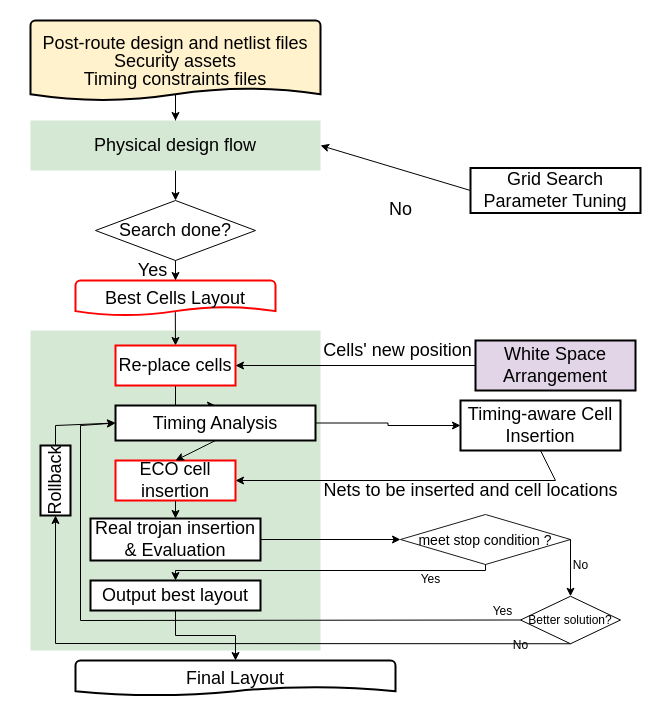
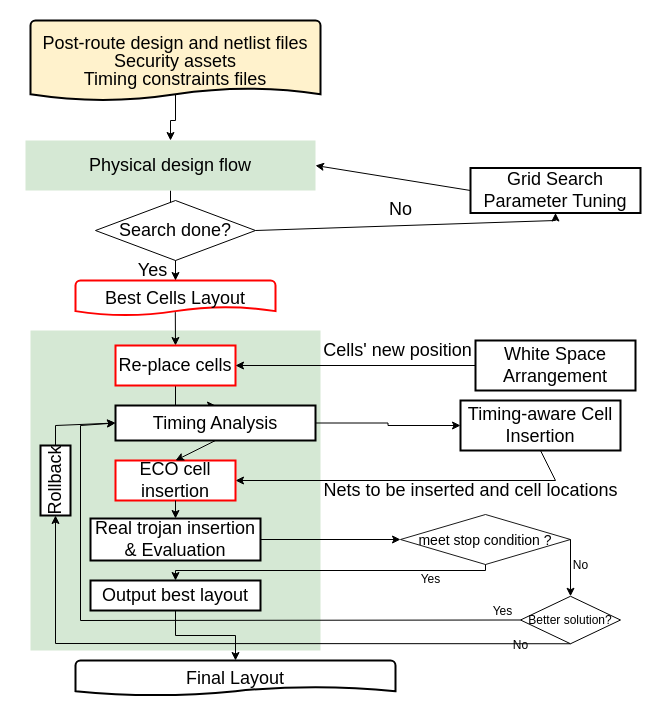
  <mxCell id="0" />
  <mxCell id="1" parent="0" />
  <mxCell id="2" value="" style="edgeStyle=orthogonalEdgeStyle;rounded=0;orthogonalLoop=1;jettySize=auto;html=1;exitX=0.5;exitY=0.875;exitDx=0;exitDy=0;exitPerimeter=0;fontSize=18;" edge="1" parent="1" source="3" target="5"><mxGeometry relative="1" as="geometry" /></mxCell>
  <mxCell id="3" value="&lt;p style=&quot;line-height: 100%; font-size: 18px;&quot;&gt;&lt;font style=&quot;font-size: 18px;&quot;&gt;Post-route design and netlist files&lt;br style=&quot;font-size: 18px;&quot;&gt;Security assets&lt;br style=&quot;font-size: 18px;&quot;&gt;Timing constraints files&lt;/font&gt;&lt;/p&gt;" style="strokeWidth=2;html=1;shape=mxgraph.flowchart.document2;whiteSpace=wrap;size=0.154;fontSize=18;fillColor=#fff2cc;strokeColor=#000000;" parent="1" vertex="1"><mxGeometry x="30" y="20" width="290" height="80" as="geometry" /></mxCell>
  <mxCell id="4" value="" style="edgeStyle=orthogonalEdgeStyle;rounded=0;orthogonalLoop=1;jettySize=auto;html=1;fontSize=18;" edge="1" parent="1" source="5" target="8"><mxGeometry relative="1" as="geometry" /></mxCell>
- <mxCell id="5" value="Physical design flow" style="whiteSpace=wrap;html=1;strokeWidth=2;fontSize=18;fillColor=#D5E8D4;strokeColor=none;" vertex="1" parent="1"><mxGeometry x="30" y="120" width="290" height="50" as="geometry" /></mxCell>
+ <mxCell id="5" value="Physical design flow" style="whiteSpace=wrap;html=1;strokeWidth=2;fontSize=18;fillColor=#D5E8D4;strokeColor=none;" vertex="1" parent="1"><mxGeometry x="25" y="140" width="290" height="50" as="geometry" /></mxCell>
  <mxCell id="6" value="Grid Search Parameter Tuning" style="whiteSpace=wrap;html=1;strokeWidth=2;fontSize=18;" vertex="1" parent="1"><mxGeometry x="470" y="167.5" width="170" height="45" as="geometry" /></mxCell>
  <mxCell id="7" value="" style="edgeStyle=orthogonalEdgeStyle;rounded=0;orthogonalLoop=1;jettySize=auto;html=1;fontSize=18;" edge="1" parent="1" source="8" target="14"><mxGeometry relative="1" as="geometry" /></mxCell>
  <mxCell id="8" value="Search done?" style="rhombus;whiteSpace=wrap;html=1;fontSize=18;" vertex="1" parent="1"><mxGeometry x="95" y="200" width="160" height="60" as="geometry" /></mxCell>
+ <mxCell id="9" value="" style="endArrow=classic;html=1;rounded=0;exitX=1;exitY=0.5;exitDx=0;exitDy=0;entryX=0.5;entryY=1;entryDx=0;entryDy=0;fontSize=18;" edge="1" parent="1" source="8" target="6"><mxGeometry width="50" height="50" relative="1" as="geometry"><mxPoint x="50" y="310" as="sourcePoint" /><mxPoint x="100" y="260" as="targetPoint" /><Array as="points"><mxPoint x="555" y="220" /></Array></mxGeometry></mxCell>
  <mxCell id="10" value="" style="whiteSpace=wrap;html=1;strokeWidth=2;fontSize=18;fillColor=#d5e8d4;strokeColor=none;" vertex="1" parent="1"><mxGeometry x="30" y="330" width="290" height="320" as="geometry" /></mxCell>
  <mxCell id="11" value="No" style="text;html=1;align=center;verticalAlign=middle;resizable=0;points=[];autosize=1;strokeColor=none;fillColor=none;fontSize=18;" vertex="1" parent="1"><mxGeometry x="375" y="189" width="50" height="40" as="geometry" /></mxCell>
  <mxCell id="12" value="Yes" style="text;html=1;align=center;verticalAlign=middle;resizable=0;points=[];autosize=1;strokeColor=none;fillColor=none;fontSize=18;" vertex="1" parent="1"><mxGeometry x="127" y="250" width="50" height="40" as="geometry" /></mxCell>
  <mxCell id="13" value="" style="edgeStyle=orthogonalEdgeStyle;rounded=0;orthogonalLoop=1;jettySize=auto;html=1;exitX=0.499;exitY=0.902;exitDx=0;exitDy=0;exitPerimeter=0;entryX=0.5;entryY=0;entryDx=0;entryDy=0;fontSize=18;" edge="1" parent="1" source="14" target="17"><mxGeometry relative="1" as="geometry" /></mxCell>
  <mxCell id="14" value="&lt;p style=&quot;line-height: 180%; font-size: 18px;&quot;&gt;&lt;span style=&quot;font-size: 18px;&quot;&gt;Best Cells Layout&lt;/span&gt;&lt;/p&gt;" style="strokeWidth=2;html=1;shape=mxgraph.flowchart.document2;whiteSpace=wrap;size=0.25;strokeColor=#FF0000;fontSize=18;" vertex="1" parent="1"><mxGeometry x="75" y="280" width="200" height="35" as="geometry" /></mxCell>
- <mxCell id="15" value="White Space Arrangement" style="whiteSpace=wrap;html=1;strokeWidth=2;fontSize=18;fillColor=#e1d5e7;" vertex="1" parent="1"><mxGeometry x="475" y="340" width="160" height="50" as="geometry" /></mxCell>
+ <mxCell id="15" value="White Space Arrangement" style="whiteSpace=wrap;html=1;strokeWidth=2;fontSize=18;" vertex="1" parent="1"><mxGeometry x="475" y="340" width="160" height="50" as="geometry" /></mxCell>
  <mxCell id="16" value="" style="edgeStyle=orthogonalEdgeStyle;rounded=0;orthogonalLoop=1;jettySize=auto;html=1;fontSize=18;" edge="1" parent="1" source="17" target="20"><mxGeometry relative="1" as="geometry" /></mxCell>
  <mxCell id="17" value="Re-place cells" style="whiteSpace=wrap;html=1;strokeWidth=2;strokeColor=#FF0000;fontSize=18;" vertex="1" parent="1"><mxGeometry x="115" y="345" width="120" height="40" as="geometry" /></mxCell>
  <mxCell id="18" value="" style="endArrow=classic;html=1;rounded=0;exitX=0;exitY=0.5;exitDx=0;exitDy=0;entryX=1;entryY=0.5;entryDx=0;entryDy=0;fontSize=18;" edge="1" parent="1" source="15" target="17"><mxGeometry width="50" height="50" relative="1" as="geometry"><mxPoint x="450" y="439.58" as="sourcePoint" /><mxPoint x="245.5" y="415" as="targetPoint" /></mxGeometry></mxCell>
  <mxCell id="19" value="" style="edgeStyle=orthogonalEdgeStyle;rounded=0;orthogonalLoop=1;jettySize=auto;html=1;fontSize=18;" edge="1" parent="1" source="20" target="21"><mxGeometry relative="1" as="geometry" /></mxCell>
  <mxCell id="20" value="Timing Analysis" style="whiteSpace=wrap;html=1;strokeColor=#000000;strokeWidth=2;fontSize=18;" vertex="1" parent="1"><mxGeometry x="115" y="405" width="200" height="35" as="geometry" /></mxCell>
  <mxCell id="21" value="Timing-aware Cell Insertion" style="whiteSpace=wrap;html=1;strokeColor=#000000;strokeWidth=2;fontSize=18;" vertex="1" parent="1"><mxGeometry x="460" y="400" width="160" height="50" as="geometry" /></mxCell>
  <mxCell id="22" value="" style="endArrow=classic;html=1;rounded=0;exitX=0;exitY=0.5;exitDx=0;exitDy=0;entryX=1;entryY=0.5;entryDx=0;entryDy=0;fontSize=18;" edge="1" parent="1" source="6" target="5"><mxGeometry width="50" height="50" relative="1" as="geometry"><mxPoint x="0" y="150" as="sourcePoint" /><mxPoint x="50" y="100" as="targetPoint" /></mxGeometry></mxCell>
  <mxCell id="23" value="" style="endArrow=classic;html=1;rounded=0;exitX=0.5;exitY=1;exitDx=0;exitDy=0;entryX=1;entryY=0.5;entryDx=0;entryDy=0;fontSize=18;" edge="1" parent="1" source="21" target="24"><mxGeometry width="50" height="50" relative="1" as="geometry"><mxPoint x="290" y="410" as="sourcePoint" /><mxPoint x="410" y="490" as="targetPoint" /><Array as="points"><mxPoint x="555" y="480" /></Array></mxGeometry></mxCell>
  <mxCell id="24" value="ECO cell insertion" style="whiteSpace=wrap;html=1;strokeColor=#FF0000;strokeWidth=2;fontSize=18;" vertex="1" parent="1"><mxGeometry x="115" y="460" width="120" height="40" as="geometry" /></mxCell>
  <mxCell id="25" value="Nets to be inserted and cell locations" style="text;html=1;align=center;verticalAlign=middle;resizable=0;points=[];autosize=1;strokeColor=none;fillColor=none;fontSize=18;" vertex="1" parent="1"><mxGeometry x="310" y="470" width="320" height="40" as="geometry" /></mxCell>
  <mxCell id="26" value="Real trojan insertion&lt;br style=&quot;font-size: 18px;&quot;&gt;&amp;amp; Evaluation" style="whiteSpace=wrap;html=1;strokeColor=#000000;strokeWidth=2;fontSize=18;" vertex="1" parent="1"><mxGeometry x="90" y="518" width="170" height="42" as="geometry" /></mxCell>
  <mxCell id="27" value="" style="endArrow=classic;html=1;rounded=0;exitX=0.5;exitY=1;exitDx=0;exitDy=0;entryX=0.5;entryY=0;entryDx=0;entryDy=0;fontSize=18;" edge="1" parent="1" source="20" target="24"><mxGeometry width="50" height="50" relative="1" as="geometry"><mxPoint x="290" y="550" as="sourcePoint" /><mxPoint x="340" y="500" as="targetPoint" /></mxGeometry></mxCell>
  <mxCell id="28" value="&lt;p style=&quot;text-align: justify; line-height: 60%;&quot;&gt;&lt;font style=&quot;font-size: 14px;&quot;&gt;meet stop condition ?&lt;/font&gt;&lt;/p&gt;" style="rhombus;whiteSpace=wrap;html=1;fontSize=18;opacity=90;align=center;" vertex="1" parent="1"><mxGeometry x="400" y="514" width="170" height="50" as="geometry" /></mxCell>
  <mxCell id="29" value="Cells' new position" style="text;html=1;align=center;verticalAlign=middle;resizable=0;points=[];autosize=1;strokeColor=none;fillColor=none;fontSize=18;" vertex="1" parent="1"><mxGeometry x="312" y="330" width="170" height="40" as="geometry" /></mxCell>
  <mxCell id="30" value="" style="endArrow=classic;html=1;rounded=0;exitX=0.5;exitY=1;exitDx=0;exitDy=0;entryX=0.5;entryY=0;entryDx=0;entryDy=0;" edge="1" parent="1" source="24" target="26"><mxGeometry width="50" height="50" relative="1" as="geometry"><mxPoint x="170" y="440" as="sourcePoint" /><mxPoint x="220" y="390" as="targetPoint" /></mxGeometry></mxCell>
  <mxCell id="31" value="Yes" style="text;html=1;align=center;verticalAlign=middle;resizable=0;points=[];autosize=1;strokeColor=none;fillColor=none;" vertex="1" parent="1"><mxGeometry x="410" y="564" width="40" height="30" as="geometry" /></mxCell>
  <mxCell id="32" value="Yes" style="text;html=1;align=center;verticalAlign=middle;resizable=0;points=[];autosize=1;strokeColor=none;fillColor=none;" vertex="1" parent="1"><mxGeometry x="482" y="595.75" width="40" height="30" as="geometry" /></mxCell>
  <mxCell id="33" value="Better solution?" style="rhombus;whiteSpace=wrap;html=1;" vertex="1" parent="1"><mxGeometry x="520" y="595.75" width="100" height="47.5" as="geometry" /></mxCell>
  <mxCell id="34" value="No" style="text;html=1;align=center;verticalAlign=middle;resizable=0;points=[];autosize=1;strokeColor=none;fillColor=none;" vertex="1" parent="1"><mxGeometry x="500" y="630" width="40" height="30" as="geometry" /></mxCell>
  <mxCell id="35" value="Rollback" style="html=1;strokeColor=#000000;strokeWidth=2;fontSize=18;direction=east;whiteSpace=wrap;rotation=-90;" vertex="1" parent="1"><mxGeometry x="20" y="465" width="70" height="30" as="geometry" /></mxCell>
  <mxCell id="36" value="" style="endArrow=classic;html=1;rounded=0;entryX=0;entryY=0.5;entryDx=0;entryDy=0;exitX=1;exitY=0.5;exitDx=0;exitDy=0;" edge="1" parent="1" source="35" target="20"><mxGeometry width="50" height="50" relative="1" as="geometry"><mxPoint x="170" y="470" as="sourcePoint" /><mxPoint x="220" y="420" as="targetPoint" /><Array as="points"><mxPoint x="55" y="425" /></Array></mxGeometry></mxCell>
  <mxCell id="37" value="" style="edgeStyle=orthogonalEdgeStyle;rounded=0;orthogonalLoop=1;jettySize=auto;html=1;" edge="1" parent="1" source="38" target="39"><mxGeometry relative="1" as="geometry" /></mxCell>
  <mxCell id="38" value="Output best layout" style="whiteSpace=wrap;html=1;strokeColor=#000000;strokeWidth=2;fontSize=18;" vertex="1" parent="1"><mxGeometry x="90" y="580" width="170" height="30" as="geometry" /></mxCell>
  <mxCell id="39" value="&lt;p style=&quot;line-height: 180%; font-size: 18px;&quot;&gt;&lt;span style=&quot;font-size: 18px;&quot;&gt;Final Layout&lt;/span&gt;&lt;/p&gt;" style="strokeWidth=2;html=1;shape=mxgraph.flowchart.document2;whiteSpace=wrap;size=0.25;strokeColor=#000000;fontSize=18;fontColor=#000000;" vertex="1" parent="1"><mxGeometry x="75" y="660" width="320" height="35" as="geometry" /></mxCell>
  <mxCell id="40" value="No" style="text;html=1;align=center;verticalAlign=middle;resizable=0;points=[];autosize=1;strokeColor=none;fillColor=none;" vertex="1" parent="1"><mxGeometry x="560" y="550" width="40" height="30" as="geometry" /></mxCell>
  <mxCell id="41" value="" style="endArrow=classic;html=1;rounded=0;exitX=0;exitY=0.5;exitDx=0;exitDy=0;entryX=0;entryY=0.5;entryDx=0;entryDy=0;" edge="1" parent="1" source="33" target="20"><mxGeometry width="50" height="50" relative="1" as="geometry"><mxPoint x="290" y="640" as="sourcePoint" /><mxPoint x="340" y="590" as="targetPoint" /><Array as="points"><mxPoint x="80" y="620" /><mxPoint x="80" y="425" /></Array></mxGeometry></mxCell>
  <mxCell id="42" value="" style="endArrow=classic;html=1;rounded=0;exitX=0.5;exitY=1;exitDx=0;exitDy=0;entryX=0;entryY=0.5;entryDx=0;entryDy=0;" edge="1" parent="1" source="33" target="35"><mxGeometry width="50" height="50" relative="1" as="geometry"><mxPoint x="250" y="650" as="sourcePoint" /><mxPoint x="300" y="600" as="targetPoint" /><Array as="points"><mxPoint x="55" y="643" /></Array></mxGeometry></mxCell>
  <mxCell id="43" value="" style="endArrow=classic;html=1;rounded=0;entryX=0;entryY=0.5;entryDx=0;entryDy=0;exitX=1;exitY=0.5;exitDx=0;exitDy=0;" edge="1" parent="1" source="26" target="28"><mxGeometry width="50" height="50" relative="1" as="geometry"><mxPoint x="250" y="650" as="sourcePoint" /><mxPoint x="300" y="600" as="targetPoint" /></mxGeometry></mxCell>
  <mxCell id="44" value="" style="endArrow=classic;html=1;rounded=0;entryX=0.5;entryY=0;entryDx=0;entryDy=0;exitX=0.5;exitY=1;exitDx=0;exitDy=0;" edge="1" parent="1" source="28" target="38"><mxGeometry width="50" height="50" relative="1" as="geometry"><mxPoint x="-20" y="660" as="sourcePoint" /><mxPoint x="30" y="610" as="targetPoint" /><Array as="points"><mxPoint x="485" y="570" /><mxPoint x="175" y="570" /></Array></mxGeometry></mxCell>
  <mxCell id="45" value="" style="endArrow=classic;html=1;rounded=0;exitX=1;exitY=0.5;exitDx=0;exitDy=0;entryX=0.5;entryY=0;entryDx=0;entryDy=0;" edge="1" parent="1" source="28" target="33"><mxGeometry width="50" height="50" relative="1" as="geometry"><mxPoint x="370" y="480" as="sourcePoint" /><mxPoint x="420" y="430" as="targetPoint" /></mxGeometry></mxCell>
